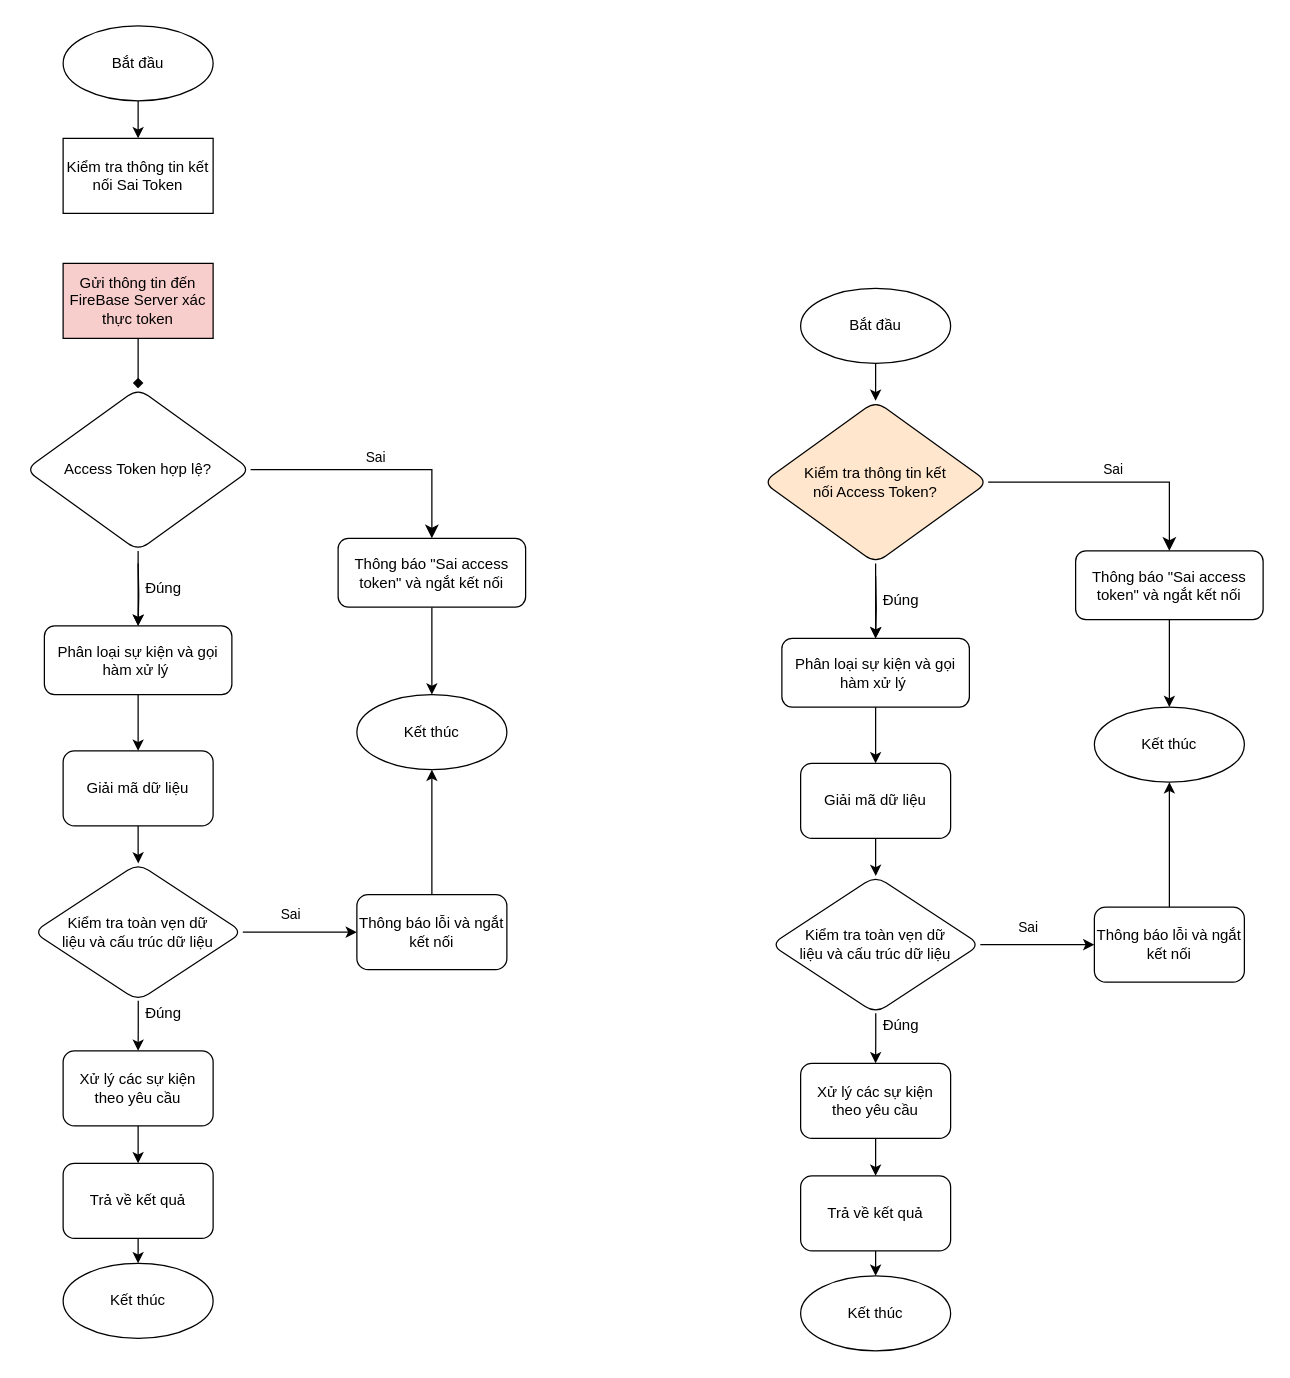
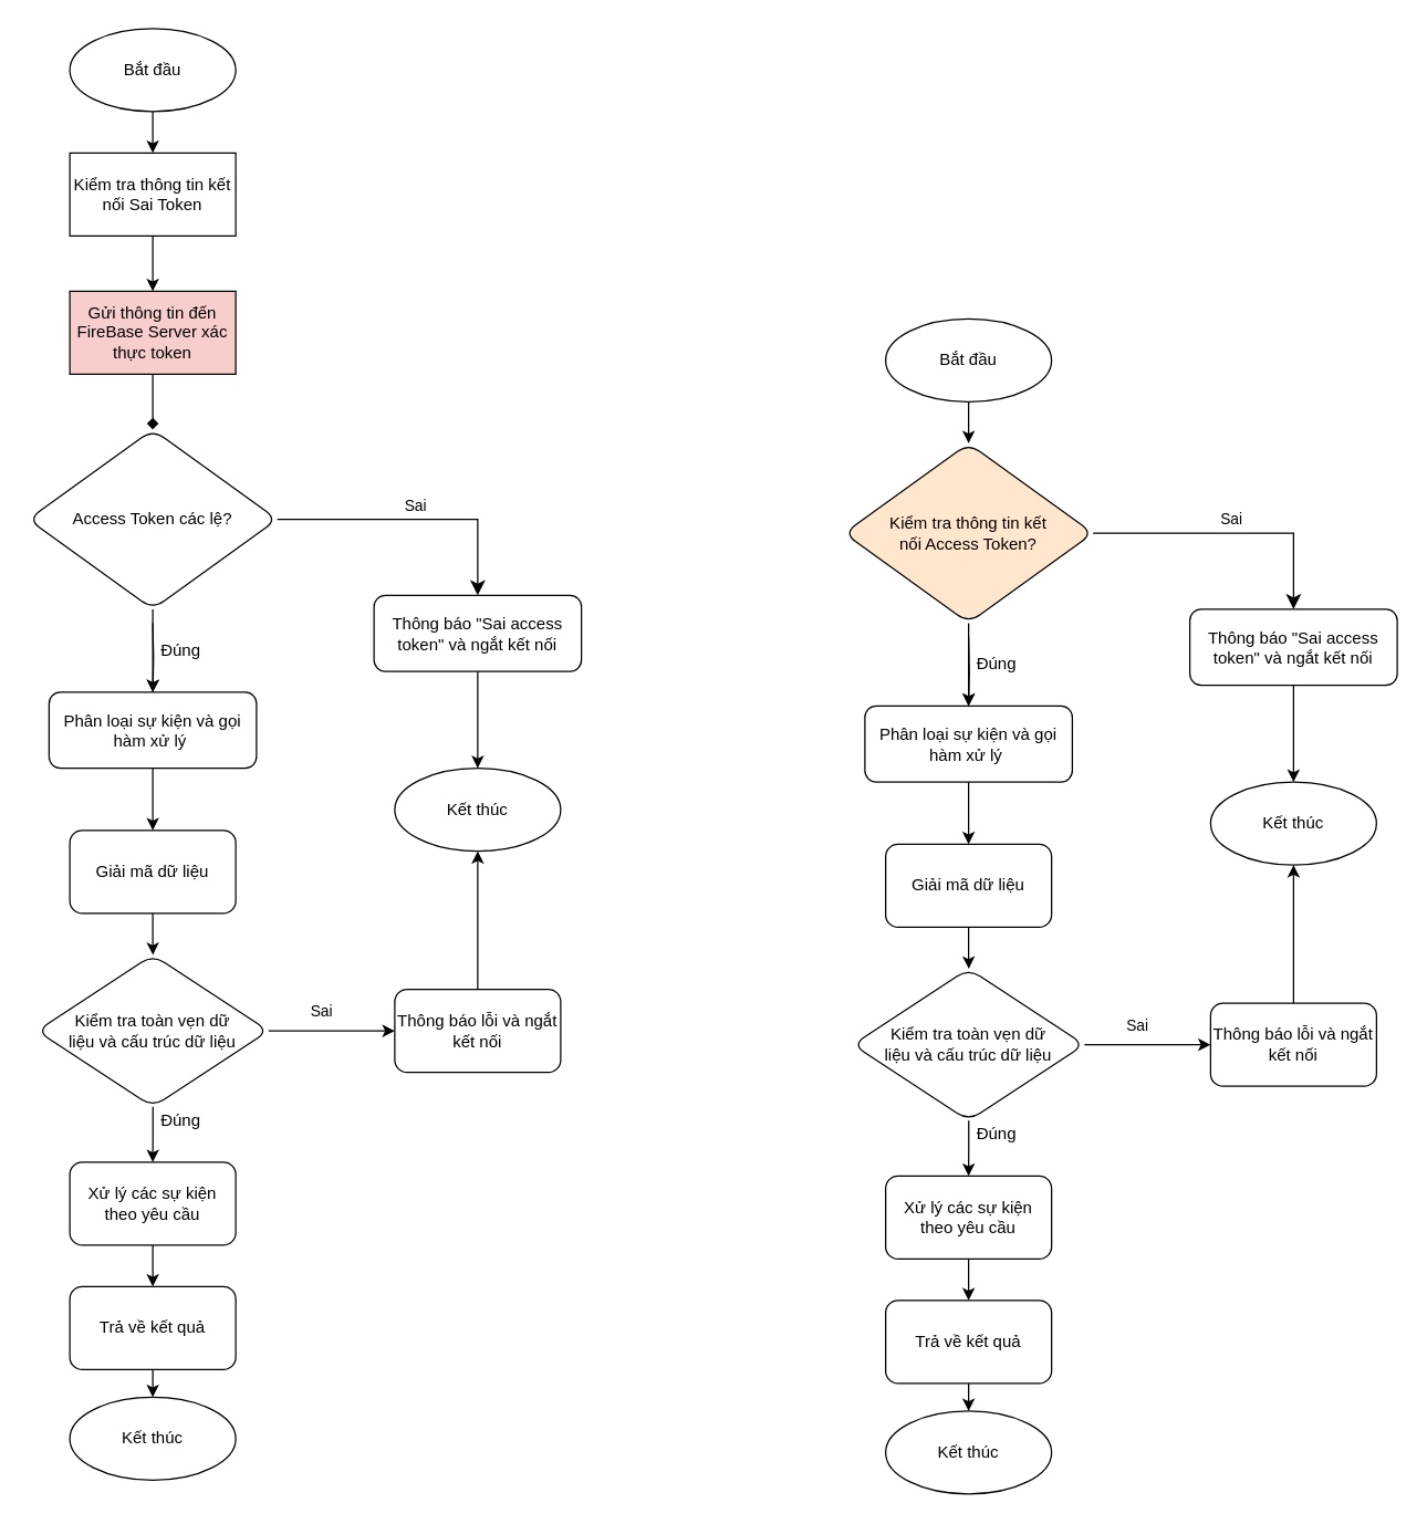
  <mxCell id="0" />
  <mxCell id="1" parent="0" />
  <mxCell id="2" value="Sai" style="edgeStyle=orthogonalEdgeStyle;rounded=0;html=1;jettySize=auto;orthogonalLoop=1;fontSize=11;endArrow=classic;endFill=1;endSize=8;strokeWidth=1;shadow=0;labelBackgroundColor=none;" parent="1" source="13" target="5" edge="1"><mxGeometry y="10" relative="1" as="geometry"><mxPoint as="offset" /><mxPoint x="200" y="375" as="sourcePoint" /><Array as="points"><mxPoint x="345" y="375" /></Array></mxGeometry></mxCell>
  <mxCell id="3" value="" style="edgeStyle=orthogonalEdgeStyle;rounded=0;orthogonalLoop=1;jettySize=auto;html=1;endArrow=classic;endFill=1;entryX=0.5;entryY=0;entryDx=0;entryDy=0;" edge="1" parent="1" target="10"><mxGeometry relative="1" as="geometry"><mxPoint x="110" y="450" as="sourcePoint" /><mxPoint x="110" y="575" as="targetPoint" /></mxGeometry></mxCell>
  <mxCell id="4" value="" style="edgeStyle=orthogonalEdgeStyle;rounded=0;orthogonalLoop=1;jettySize=auto;html=1;endArrow=classic;endFill=1;" edge="1" parent="1" source="5" target="8"><mxGeometry relative="1" as="geometry" /></mxCell>
  <mxCell id="5" value="Thông báo &quot;Sai access token&quot; và ngắt kết nối" style="rounded=1;whiteSpace=wrap;html=1;fontSize=12;glass=0;strokeWidth=1;shadow=0;" parent="1" vertex="1"><mxGeometry x="270" y="430" width="150" height="55" as="geometry" /></mxCell>
  <mxCell id="6" value="" style="edgeStyle=orthogonalEdgeStyle;rounded=0;orthogonalLoop=1;jettySize=auto;html=1;endArrow=classic;endFill=1;entryX=0.5;entryY=0;entryDx=0;entryDy=0;" edge="1" parent="1" source="7" target="56"><mxGeometry relative="1" as="geometry"><mxPoint x="95" y="110" as="targetPoint" /></mxGeometry></mxCell>
  <mxCell id="7" value="Bắt đầu" style="ellipse;whiteSpace=wrap;html=1;rounded=1;shadow=0;strokeWidth=1;glass=0;" vertex="1" parent="1"><mxGeometry x="50" y="20" width="120" height="60" as="geometry" /></mxCell>
  <mxCell id="8" value="Kết thúc" style="ellipse;whiteSpace=wrap;html=1;rounded=1;shadow=0;strokeWidth=1;glass=0;" vertex="1" parent="1"><mxGeometry x="285" y="555" width="120" height="60" as="geometry" /></mxCell>
  <mxCell id="9" value="" style="edgeStyle=orthogonalEdgeStyle;rounded=0;orthogonalLoop=1;jettySize=auto;html=1;endArrow=classic;endFill=1;" edge="1" parent="1" source="10" target="15"><mxGeometry relative="1" as="geometry" /></mxCell>
  <mxCell id="10" value="Phân loại sự kiện và gọi hàm xử lý&amp;nbsp;" style="rounded=1;whiteSpace=wrap;html=1;fontSize=12;glass=0;strokeWidth=1;shadow=0;" vertex="1" parent="1"><mxGeometry x="35" y="500" width="150" height="55" as="geometry" /></mxCell>
  <mxCell id="11" value="Đúng" style="text;html=1;align=center;verticalAlign=middle;resizable=0;points=[];autosize=1;strokeColor=none;fillColor=none;" vertex="1" parent="1"><mxGeometry x="110" y="460" width="40" height="20" as="geometry" /></mxCell>
  <mxCell id="12" value="" style="edgeStyle=orthogonalEdgeStyle;rounded=0;orthogonalLoop=1;jettySize=auto;html=1;endArrow=classic;endFill=1;" edge="1" parent="1" source="13" target="10"><mxGeometry relative="1" as="geometry" /></mxCell>
- <mxCell id="13" value="&lt;span&gt;Access Token hợp lệ?&lt;/span&gt;" style="rhombus;whiteSpace=wrap;html=1;rounded=1;shadow=0;strokeWidth=1;glass=0;" vertex="1" parent="1"><mxGeometry x="20" y="310" width="180" height="130" as="geometry" /></mxCell>
+ <mxCell id="13" value="&lt;span&gt;Access Token các lệ?&lt;/span&gt;" style="rhombus;whiteSpace=wrap;html=1;rounded=1;shadow=0;strokeWidth=1;glass=0;" vertex="1" parent="1"><mxGeometry x="20" y="310" width="180" height="130" as="geometry" /></mxCell>
  <mxCell id="14" value="" style="edgeStyle=orthogonalEdgeStyle;rounded=0;orthogonalLoop=1;jettySize=auto;html=1;endArrow=classic;endFill=1;" edge="1" parent="1" source="15" target="19"><mxGeometry relative="1" as="geometry" /></mxCell>
  <mxCell id="15" value="Giải mã dữ liệu" style="rounded=1;whiteSpace=wrap;html=1;shadow=0;strokeWidth=1;glass=0;" vertex="1" parent="1"><mxGeometry x="50" y="600" width="120" height="60" as="geometry" /></mxCell>
  <mxCell id="16" value="" style="edgeStyle=orthogonalEdgeStyle;rounded=0;orthogonalLoop=1;jettySize=auto;html=1;endArrow=classic;endFill=1;" edge="1" parent="1" source="19" target="21"><mxGeometry relative="1" as="geometry" /></mxCell>
  <mxCell id="17" value="" style="edgeStyle=orthogonalEdgeStyle;rounded=0;orthogonalLoop=1;jettySize=auto;html=1;endArrow=classic;endFill=1;" edge="1" parent="1" source="19" target="23"><mxGeometry relative="1" as="geometry" /></mxCell>
  <mxCell id="18" value="Sai" style="edgeLabel;html=1;align=center;verticalAlign=middle;resizable=0;points=[];" vertex="1" connectable="0" parent="17"><mxGeometry x="-0.159" y="-1" relative="1" as="geometry"><mxPoint y="-16" as="offset" /></mxGeometry></mxCell>
  <mxCell id="19" value="Kiểm tra toàn vẹn dữ &lt;br&gt;liệu và cấu trúc dữ liệu" style="rhombus;whiteSpace=wrap;html=1;rounded=1;shadow=0;strokeWidth=1;glass=0;" vertex="1" parent="1"><mxGeometry x="26.25" y="690" width="167.5" height="110" as="geometry" /></mxCell>
  <mxCell id="20" value="" style="edgeStyle=orthogonalEdgeStyle;rounded=0;orthogonalLoop=1;jettySize=auto;html=1;endArrow=classic;endFill=1;" edge="1" parent="1" source="21" target="27"><mxGeometry relative="1" as="geometry" /></mxCell>
  <mxCell id="21" value="Xử lý các sự kiện theo yêu cầu" style="whiteSpace=wrap;html=1;rounded=1;shadow=0;strokeWidth=1;glass=0;" vertex="1" parent="1"><mxGeometry x="50" y="840" width="120" height="60" as="geometry" /></mxCell>
  <mxCell id="22" style="edgeStyle=orthogonalEdgeStyle;rounded=0;orthogonalLoop=1;jettySize=auto;html=1;exitX=0.5;exitY=0;exitDx=0;exitDy=0;entryX=0.5;entryY=1;entryDx=0;entryDy=0;endArrow=classic;endFill=1;" edge="1" parent="1" source="23" target="8"><mxGeometry relative="1" as="geometry" /></mxCell>
  <mxCell id="23" value="Thông báo lỗi và ngắt kết nối" style="whiteSpace=wrap;html=1;rounded=1;shadow=0;strokeWidth=1;glass=0;" vertex="1" parent="1"><mxGeometry x="285" y="715" width="120" height="60" as="geometry" /></mxCell>
  <mxCell id="24" value="Đúng" style="text;html=1;align=center;verticalAlign=middle;resizable=0;points=[];autosize=1;strokeColor=none;fillColor=none;" vertex="1" parent="1"><mxGeometry x="110" y="800" width="40" height="20" as="geometry" /></mxCell>
  <mxCell id="25" value="Kết thúc" style="ellipse;whiteSpace=wrap;html=1;rounded=1;shadow=0;strokeWidth=1;glass=0;" vertex="1" parent="1"><mxGeometry x="50" y="1010" width="120" height="60" as="geometry" /></mxCell>
  <mxCell id="26" style="edgeStyle=orthogonalEdgeStyle;rounded=0;orthogonalLoop=1;jettySize=auto;html=1;exitX=0.5;exitY=1;exitDx=0;exitDy=0;entryX=0.5;entryY=0;entryDx=0;entryDy=0;endArrow=classic;endFill=1;" edge="1" parent="1" source="27" target="25"><mxGeometry relative="1" as="geometry" /></mxCell>
  <mxCell id="27" value="Trả về kết quả" style="whiteSpace=wrap;html=1;rounded=1;shadow=0;strokeWidth=1;glass=0;" vertex="1" parent="1"><mxGeometry x="50" y="930" width="120" height="60" as="geometry" /></mxCell>
  <mxCell id="28" value="" style="group" vertex="1" connectable="0" parent="1"><mxGeometry x="610" y="230" width="400" height="850" as="geometry" /></mxCell>
  <mxCell id="29" value="" style="edgeStyle=orthogonalEdgeStyle;rounded=0;orthogonalLoop=1;jettySize=auto;html=1;endArrow=classic;endFill=1;entryX=0.5;entryY=0;entryDx=0;entryDy=0;" edge="1" parent="28" target="34"><mxGeometry relative="1" as="geometry"><mxPoint x="90" y="230" as="sourcePoint" /><mxPoint x="90" y="355" as="targetPoint" /></mxGeometry></mxCell>
  <mxCell id="30" value="Thông báo &quot;Sai access token&quot; và ngắt kết nối" style="rounded=1;whiteSpace=wrap;html=1;fontSize=12;glass=0;strokeWidth=1;shadow=0;" vertex="1" parent="28"><mxGeometry x="250" y="210" width="150" height="55" as="geometry" /></mxCell>
  <mxCell id="31" value="Bắt đầu" style="ellipse;whiteSpace=wrap;html=1;rounded=1;shadow=0;strokeWidth=1;glass=0;" vertex="1" parent="28"><mxGeometry x="30" width="120" height="60" as="geometry" /></mxCell>
  <mxCell id="32" value="Kết thúc" style="ellipse;whiteSpace=wrap;html=1;rounded=1;shadow=0;strokeWidth=1;glass=0;" vertex="1" parent="28"><mxGeometry x="265" y="335" width="120" height="60" as="geometry" /></mxCell>
  <mxCell id="33" value="" style="edgeStyle=orthogonalEdgeStyle;rounded=0;orthogonalLoop=1;jettySize=auto;html=1;endArrow=classic;endFill=1;" edge="1" parent="28" source="30" target="32"><mxGeometry relative="1" as="geometry" /></mxCell>
  <mxCell id="34" value="Phân loại sự kiện và gọi hàm xử lý&amp;nbsp;" style="rounded=1;whiteSpace=wrap;html=1;fontSize=12;glass=0;strokeWidth=1;shadow=0;" vertex="1" parent="28"><mxGeometry x="15" y="280" width="150" height="55" as="geometry" /></mxCell>
  <mxCell id="35" value="Đúng" style="text;html=1;align=center;verticalAlign=middle;resizable=0;points=[];autosize=1;strokeColor=none;fillColor=none;" vertex="1" parent="28"><mxGeometry x="90" y="240" width="40" height="20" as="geometry" /></mxCell>
  <mxCell id="36" value="" style="edgeStyle=orthogonalEdgeStyle;rounded=0;orthogonalLoop=1;jettySize=auto;html=1;endArrow=classic;endFill=1;" edge="1" parent="28" source="37" target="34"><mxGeometry relative="1" as="geometry" /></mxCell>
  <mxCell id="37" value="&lt;span&gt;Kiểm tra thông tin kết &lt;br&gt;nối Access Token?&lt;/span&gt;" style="rhombus;whiteSpace=wrap;html=1;rounded=1;shadow=0;strokeWidth=1;glass=0;fillColor=#ffe6cc;" vertex="1" parent="28"><mxGeometry y="90" width="180" height="130" as="geometry" /></mxCell>
  <mxCell id="38" value="Sai" style="edgeStyle=orthogonalEdgeStyle;rounded=0;html=1;jettySize=auto;orthogonalLoop=1;fontSize=11;endArrow=classic;endFill=1;endSize=8;strokeWidth=1;shadow=0;labelBackgroundColor=none;" edge="1" parent="28" source="37" target="30"><mxGeometry y="10" relative="1" as="geometry"><mxPoint as="offset" /><mxPoint x="180" y="155" as="sourcePoint" /><Array as="points"><mxPoint x="325" y="155" /></Array></mxGeometry></mxCell>
  <mxCell id="39" value="" style="edgeStyle=orthogonalEdgeStyle;rounded=0;orthogonalLoop=1;jettySize=auto;html=1;endArrow=classic;endFill=1;" edge="1" parent="28" source="31" target="37"><mxGeometry relative="1" as="geometry"><mxPoint x="90" y="80" as="targetPoint" /></mxGeometry></mxCell>
  <mxCell id="40" value="Giải mã dữ liệu" style="rounded=1;whiteSpace=wrap;html=1;shadow=0;strokeWidth=1;glass=0;" vertex="1" parent="28"><mxGeometry x="30" y="380" width="120" height="60" as="geometry" /></mxCell>
  <mxCell id="41" value="" style="edgeStyle=orthogonalEdgeStyle;rounded=0;orthogonalLoop=1;jettySize=auto;html=1;endArrow=classic;endFill=1;" edge="1" parent="28" source="34" target="40"><mxGeometry relative="1" as="geometry" /></mxCell>
  <mxCell id="42" value="Kiểm tra toàn vẹn dữ &lt;br&gt;liệu và cấu trúc dữ liệu" style="rhombus;whiteSpace=wrap;html=1;rounded=1;shadow=0;strokeWidth=1;glass=0;" vertex="1" parent="28"><mxGeometry x="6.25" y="470" width="167.5" height="110" as="geometry" /></mxCell>
  <mxCell id="43" value="" style="edgeStyle=orthogonalEdgeStyle;rounded=0;orthogonalLoop=1;jettySize=auto;html=1;endArrow=classic;endFill=1;" edge="1" parent="28" source="40" target="42"><mxGeometry relative="1" as="geometry" /></mxCell>
  <mxCell id="44" value="Xử lý các sự kiện theo yêu cầu" style="whiteSpace=wrap;html=1;rounded=1;shadow=0;strokeWidth=1;glass=0;" vertex="1" parent="28"><mxGeometry x="30" y="620" width="120" height="60" as="geometry" /></mxCell>
  <mxCell id="45" value="" style="edgeStyle=orthogonalEdgeStyle;rounded=0;orthogonalLoop=1;jettySize=auto;html=1;endArrow=classic;endFill=1;" edge="1" parent="28" source="42" target="44"><mxGeometry relative="1" as="geometry" /></mxCell>
  <mxCell id="46" style="edgeStyle=orthogonalEdgeStyle;rounded=0;orthogonalLoop=1;jettySize=auto;html=1;exitX=0.5;exitY=0;exitDx=0;exitDy=0;entryX=0.5;entryY=1;entryDx=0;entryDy=0;endArrow=classic;endFill=1;" edge="1" parent="28" source="47" target="32"><mxGeometry relative="1" as="geometry" /></mxCell>
  <mxCell id="47" value="Thông báo lỗi và ngắt kết nối" style="whiteSpace=wrap;html=1;rounded=1;shadow=0;strokeWidth=1;glass=0;" vertex="1" parent="28"><mxGeometry x="265" y="495" width="120" height="60" as="geometry" /></mxCell>
  <mxCell id="48" value="" style="edgeStyle=orthogonalEdgeStyle;rounded=0;orthogonalLoop=1;jettySize=auto;html=1;endArrow=classic;endFill=1;" edge="1" parent="28" source="42" target="47"><mxGeometry relative="1" as="geometry" /></mxCell>
  <mxCell id="49" value="Sai" style="edgeLabel;html=1;align=center;verticalAlign=middle;resizable=0;points=[];" vertex="1" connectable="0" parent="48"><mxGeometry x="-0.159" y="-1" relative="1" as="geometry"><mxPoint y="-16" as="offset" /></mxGeometry></mxCell>
  <mxCell id="50" value="Đúng" style="text;html=1;align=center;verticalAlign=middle;resizable=0;points=[];autosize=1;strokeColor=none;fillColor=none;" vertex="1" parent="28"><mxGeometry x="90" y="580" width="40" height="20" as="geometry" /></mxCell>
  <mxCell id="51" value="Kết thúc" style="ellipse;whiteSpace=wrap;html=1;rounded=1;shadow=0;strokeWidth=1;glass=0;" vertex="1" parent="28"><mxGeometry x="30" y="790" width="120" height="60" as="geometry" /></mxCell>
  <mxCell id="52" style="edgeStyle=orthogonalEdgeStyle;rounded=0;orthogonalLoop=1;jettySize=auto;html=1;exitX=0.5;exitY=1;exitDx=0;exitDy=0;entryX=0.5;entryY=0;entryDx=0;entryDy=0;endArrow=classic;endFill=1;" edge="1" parent="28" source="53" target="51"><mxGeometry relative="1" as="geometry" /></mxCell>
  <mxCell id="53" value="Trả về kết quả" style="whiteSpace=wrap;html=1;rounded=1;shadow=0;strokeWidth=1;glass=0;" vertex="1" parent="28"><mxGeometry x="30" y="710" width="120" height="60" as="geometry" /></mxCell>
  <mxCell id="54" value="" style="edgeStyle=orthogonalEdgeStyle;rounded=0;orthogonalLoop=1;jettySize=auto;html=1;endArrow=classic;endFill=1;" edge="1" parent="28" source="44" target="53"><mxGeometry relative="1" as="geometry" /></mxCell>
+ <mxCell id="55" value="" style="edgeStyle=orthogonalEdgeStyle;rounded=0;orthogonalLoop=1;jettySize=auto;html=1;endArrow=classic;endFill=1;" edge="1" parent="1" source="56" target="58"><mxGeometry relative="1" as="geometry" /></mxCell>
  <mxCell id="56" value="&lt;span&gt;Kiểm tra thông tin kết&lt;/span&gt;&lt;br&gt;&lt;span&gt;nối Sai Token&lt;/span&gt;" style="rounded=0;whiteSpace=wrap;html=1;" vertex="1" parent="1"><mxGeometry x="50" y="110" width="120" height="60" as="geometry" /></mxCell>
  <mxCell id="57" value="" style="edgeStyle=orthogonalEdgeStyle;rounded=0;orthogonalLoop=1;jettySize=auto;html=1;endArrow=diamond;endFill=1;" edge="1" parent="1" source="58" target="13"><mxGeometry relative="1" as="geometry" /></mxCell>
  <mxCell id="58" value="Gửi thông tin đến FireBase Server xác thực token" style="rounded=0;whiteSpace=wrap;html=1;fillColor=#f8cecc;" vertex="1" parent="1"><mxGeometry x="50" width="120" height="60" as="geometry" y="210" /></mxCell>
